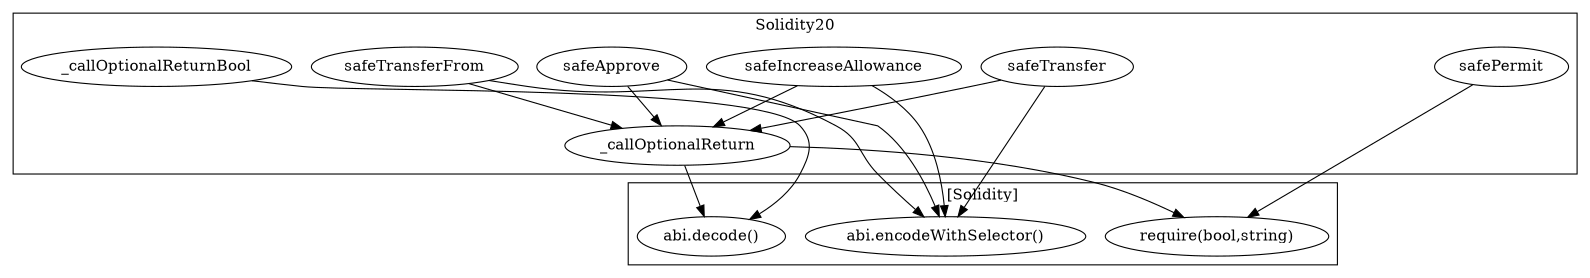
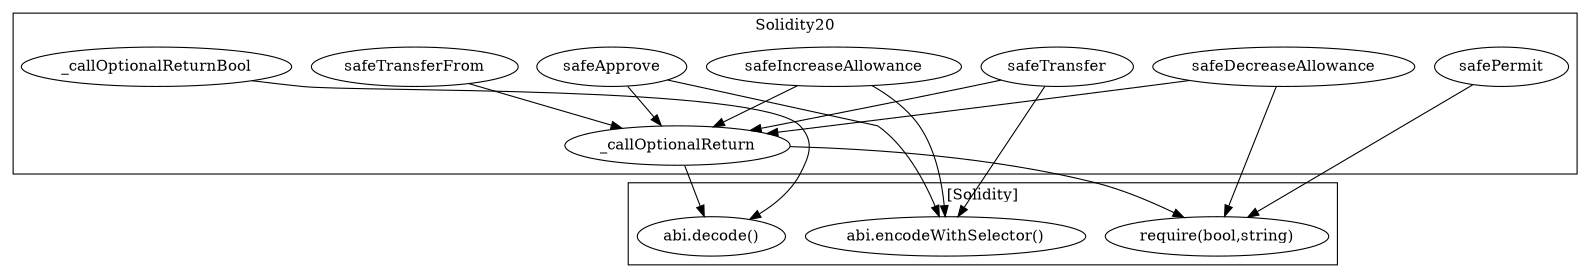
  strict digraph {
    n1 [label=safeTransferFrom]
    n2 [label=_callOptionalReturn]
    n3 [label=safeApprove]
    n4 [label=safeIncreaseAllowance]
    n5 [label=_callOptionalReturnBool]
    n6 [label=safeTransfer]
+   n7 [label=safeDecreaseAllowance]
    n8 [label=safePermit]
    "abi.encodeWithSelector()"
    "require(bool,string)"
    "abi.decode()"
    subgraph cluster_1 {
      label=Solidity20
      n1
      n2
      n3
      n4
      n5
      n6
+     n7
      n8
    }
    subgraph cluster_2 {
      label="[Solidity]"
      "abi.encodeWithSelector()"
      "require(bool,string)"
      "abi.decode()"
    }
    n1 -> n2
-   n1 -> "abi.encodeWithSelector()"
    n2 -> "require(bool,string)"
    n2 -> "abi.decode()"
    n3 -> n2
    n3 -> "abi.encodeWithSelector()"
    n4 -> n2
    n4 -> "abi.encodeWithSelector()"
    n5 -> "abi.decode()"
    n6 -> n2
    n6 -> "abi.encodeWithSelector()"
+   n7 -> n2
+   n7 -> "require(bool,string)"
    n8 -> "require(bool,string)"
  }
